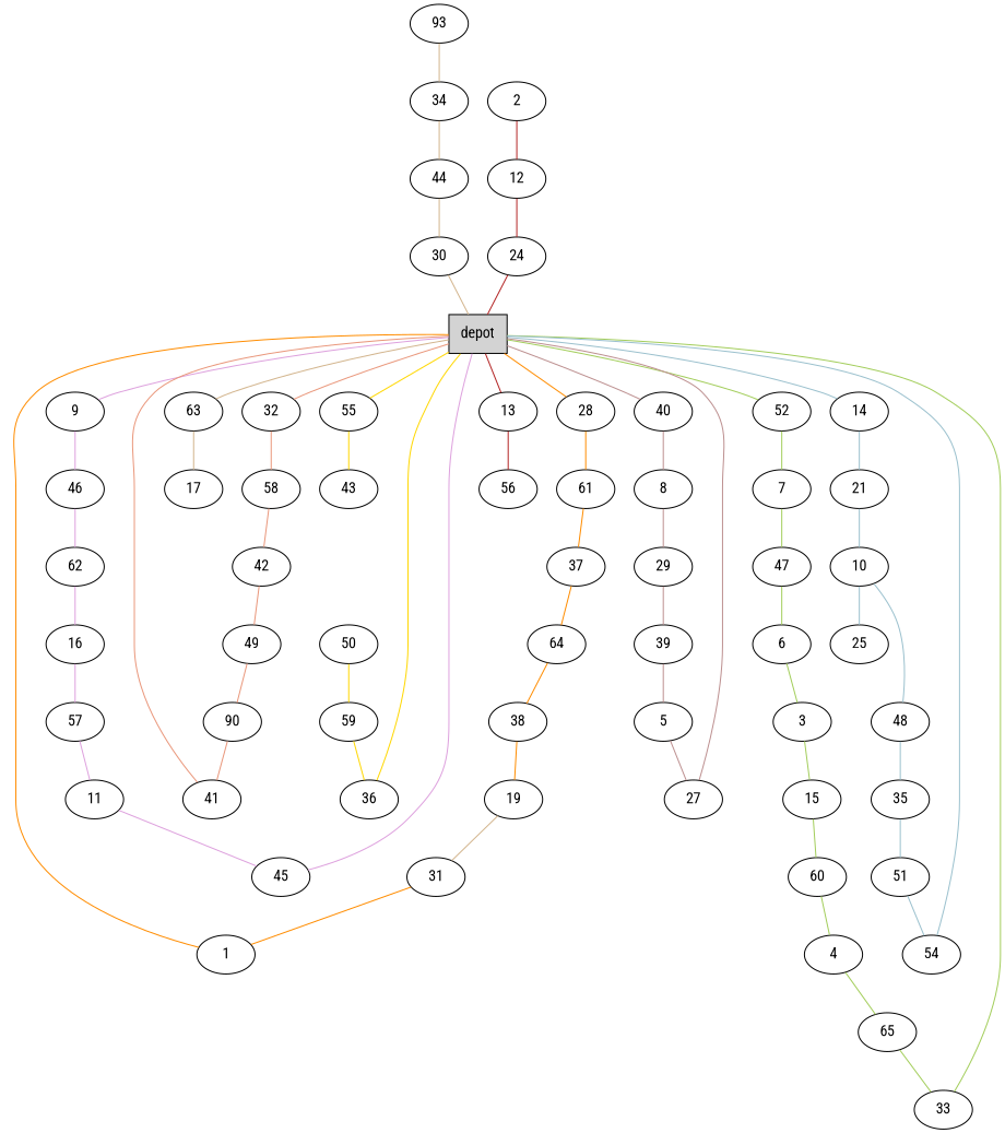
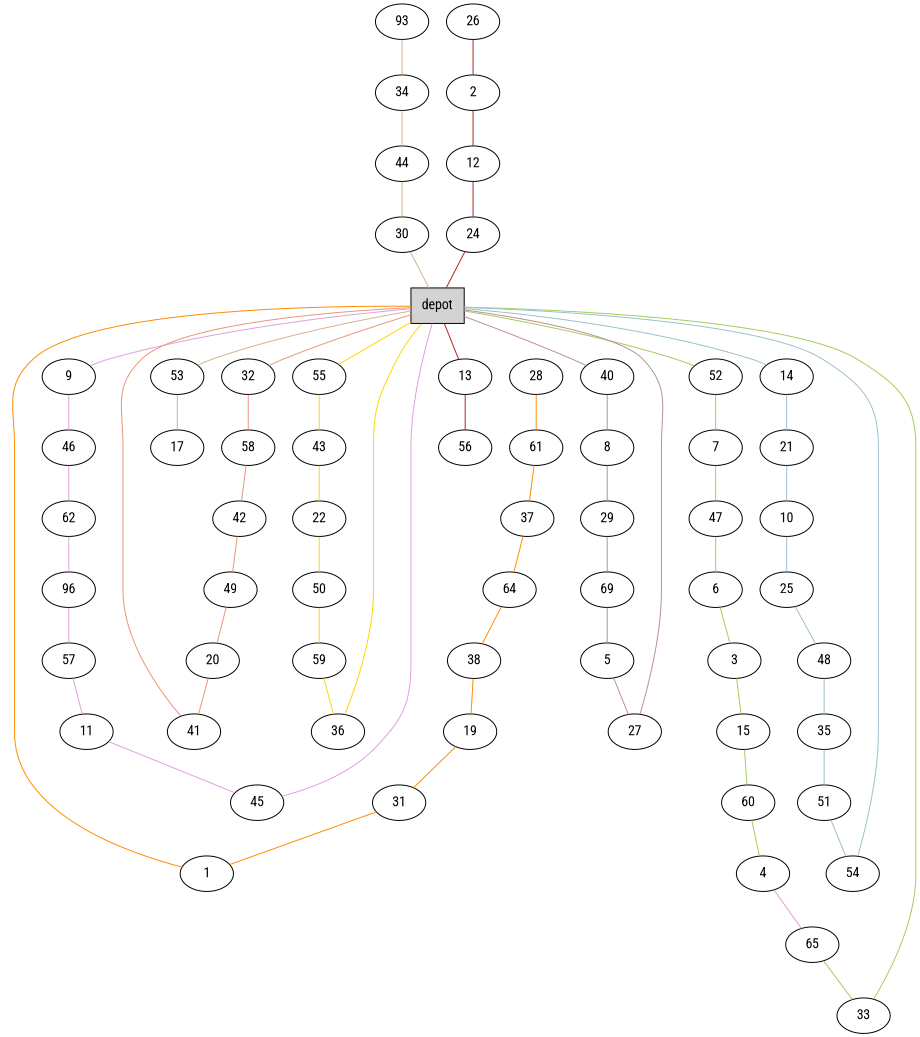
  graph {
    fontname="Roboto Condensed"
    node [fontname="Roboto Condensed" shape=ellipse]
    edge [color=darkolivegreen3 fontname="Roboto Condensed"]
    n1 [label=depot shape=box style=filled]
    32
    55
    9
-   53 [label=63]
+   53
    28
    40
    52
    14
    13
    58
    43
    46
    17
    61
    8
    7
    21
    56
    42
    49
-   20 [label=90]
+   20
    41
+   22
    50
    59
    36
    62
-   16
+   16 [label=96]
    57
    11
    45
    n33 [label=93]
    34
    44
    30
    37
    64
    38
    19
    31
    1
    29
-   39
+   39 [label=69]
    5
    27
    47
    6
    3
    15
    60
    4
    65
    33
    10
    25
    48
    35
    51
    54
+   26
    2
    12
    24
    n1 -- 32 [color=darksalmon]
    n1 -- 55 [color=gold]
    n1 -- 9 [color=plum]
    n1 -- 53 [color=tan]
-   n1 -- 28 [color=darkorange]
    n1 -- 40 [color=rosybrown]
    n1 -- 52
    n1 -- 14 [color=lightblue3]
    n1 -- 13 [color=firebrick]
    32 -- 58 [color=darksalmon]
    55 -- 43 [color=gold]
    9 -- 46 [color=plum]
    53 -- 17 [color=tan]
    28 -- 61 [color=darkorange]
    40 -- 8 [color=rosybrown]
    52 -- 7
    14 -- 21 [color=lightblue3]
    13 -- 56 [color=firebrick]
    58 -- 42 [color=darksalmon]
+   43 -- 22 [color=gold]
    46 -- 62 [color=plum]
    61 -- 37 [color=darkorange]
    8 -- 29 [color=rosybrown]
    7 -- 47
    21 -- 10 [color=lightblue3]
    42 -- 49 [color=darksalmon]
    49 -- 20 [color=darksalmon]
    20 -- 41 [color=darksalmon]
    41 -- n1 [color=darksalmon]
+   22 -- 50 [color=gold]
    50 -- 59 [color=gold]
    59 -- 36 [color=gold]
    36 -- n1 [color=gold]
    62 -- 16 [color=plum]
    16 -- 57 [color=plum]
    57 -- 11 [color=plum]
    11 -- 45 [color=plum]
    45 -- n1 [color=plum]
    n33 -- 34 [color=tan]
    34 -- 44 [color=tan]
    44 -- 30 [color=tan]
    30 -- n1 [color=tan]
    37 -- 64 [color=darkorange]
    64 -- 38 [color=darkorange]
    38 -- 19 [color=darkorange]
-   19 -- 31 [color=tan]
+   19 -- 31 [color=darkorange]
    31 -- 1 [color=darkorange]
    1 -- n1 [color=darkorange]
    29 -- 39 [color=rosybrown]
    39 -- 5 [color=rosybrown]
    5 -- 27 [color=rosybrown]
    27 -- n1 [color=rosybrown]
    47 -- 6
    6 -- 3
    3 -- 15
    15 -- 60
    60 -- 4
-   4 -- 65
+   4 -- 65 [color=plum]
    65 -- 33
    33 -- n1
    10 -- 25 [color=lightblue3]
-   10 -- 48 [color=lightblue3]
+   25 -- 48 [color=lightblue3]
    48 -- 35 [color=lightblue3]
    35 -- 51 [color=lightblue3]
    51 -- 54 [color=lightblue3]
    54 -- n1 [color=lightblue3]
+   26 -- 2 [color=firebrick]
    2 -- 12 [color=firebrick]
    12 -- 24 [color=firebrick]
    24 -- n1 [color=firebrick]
  }
